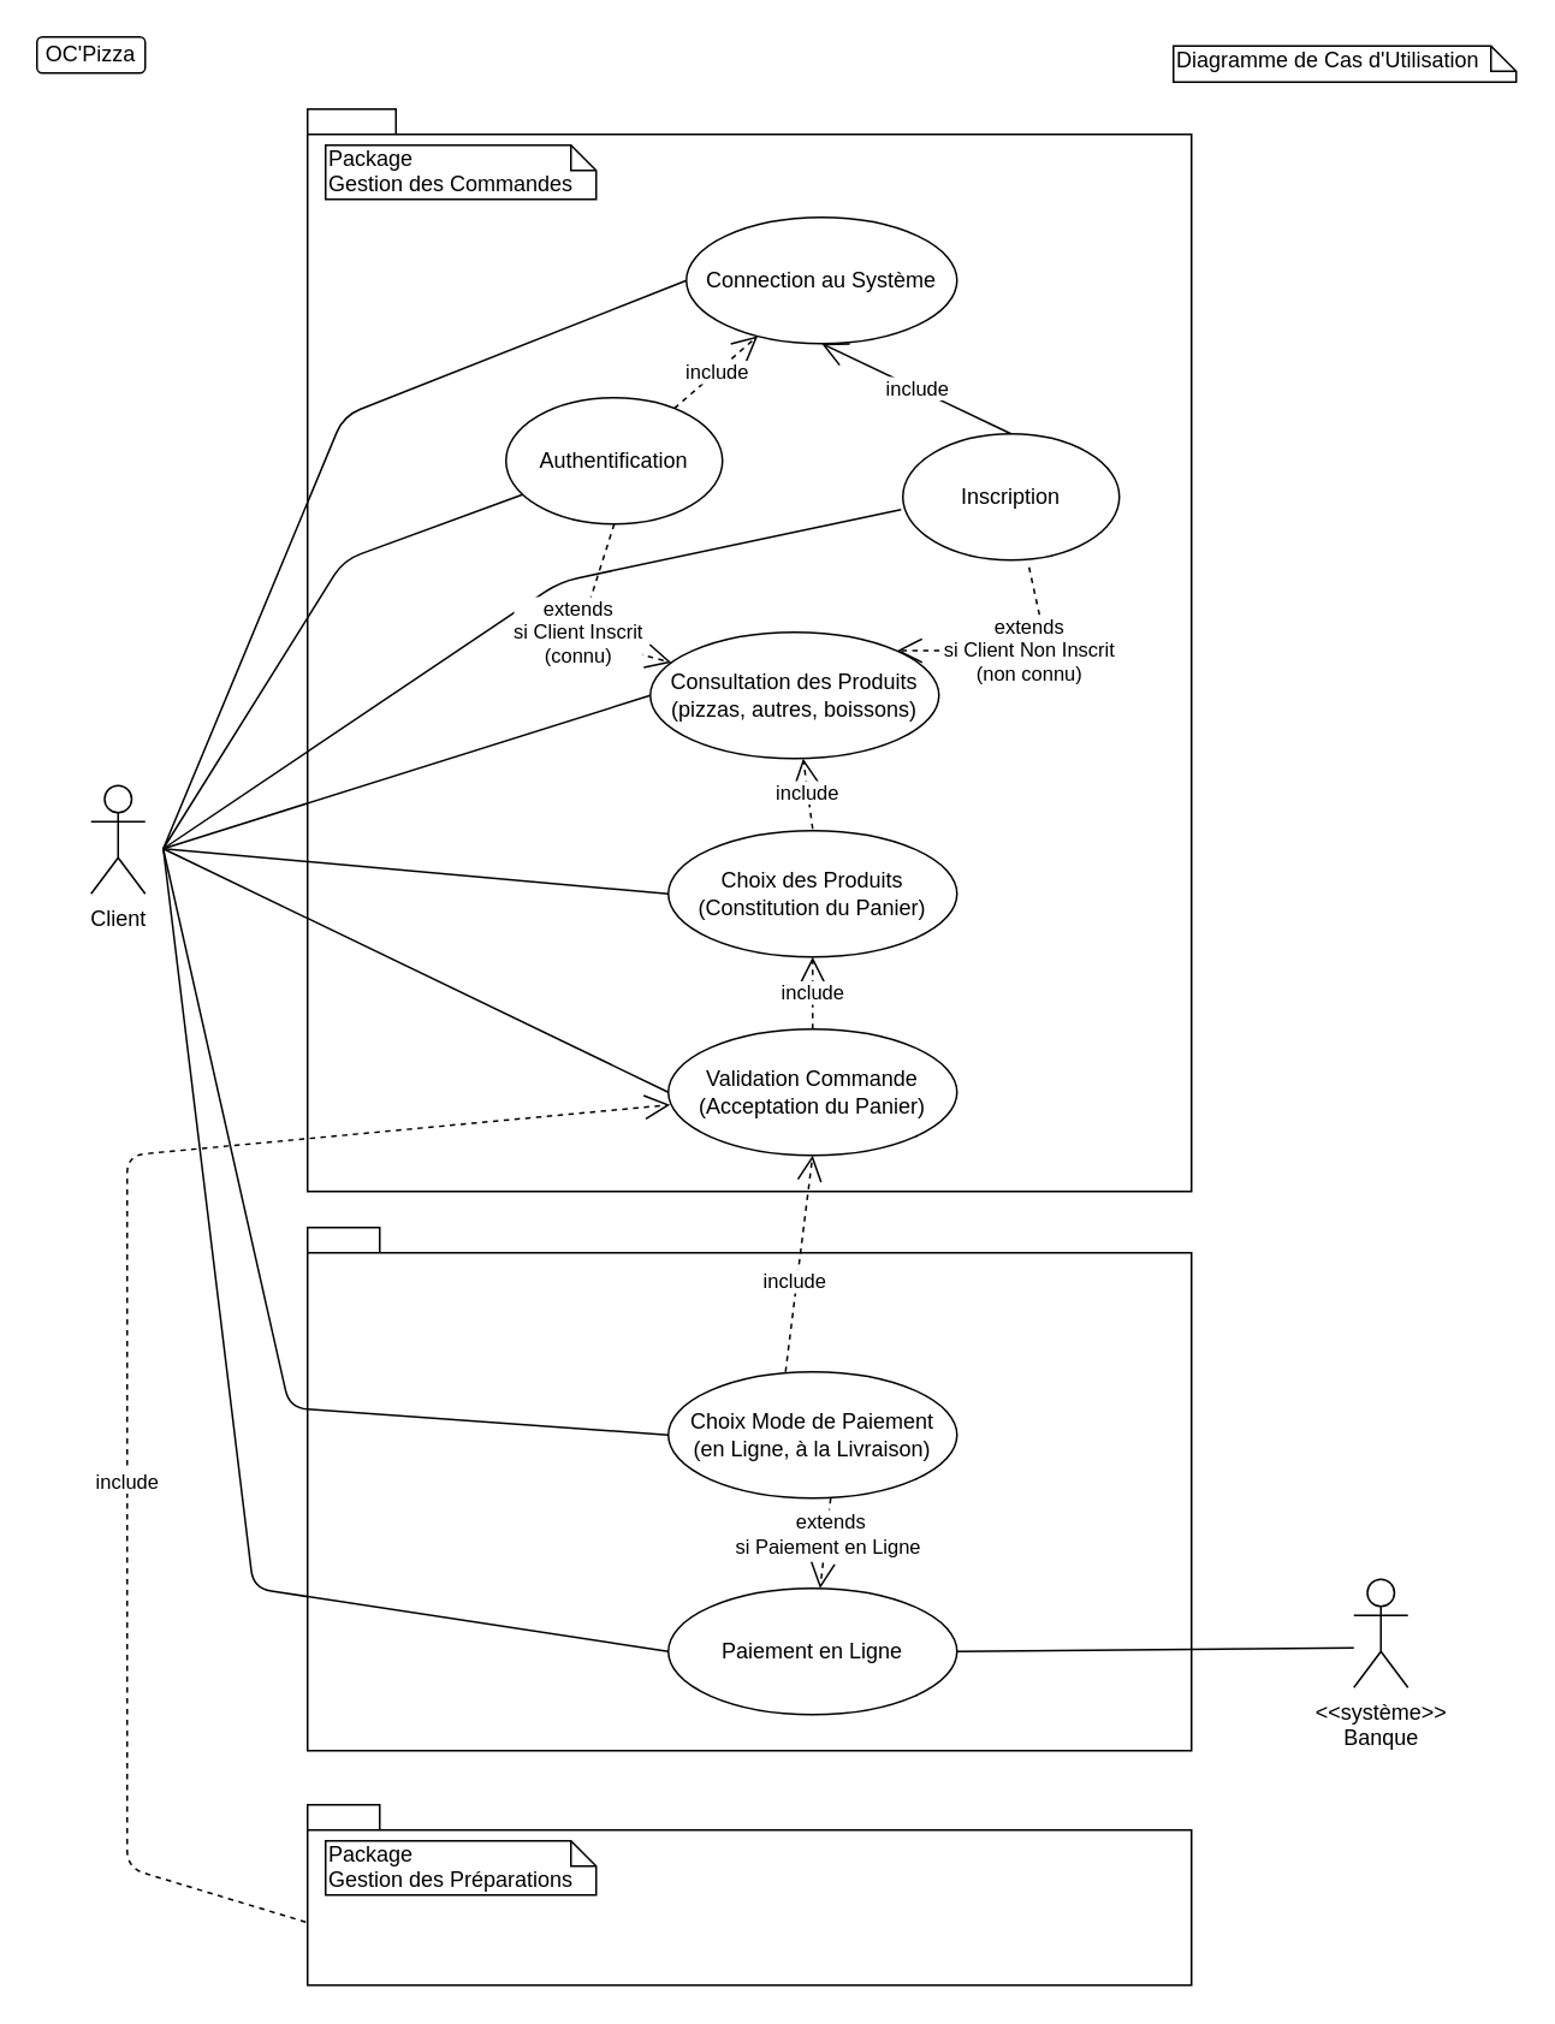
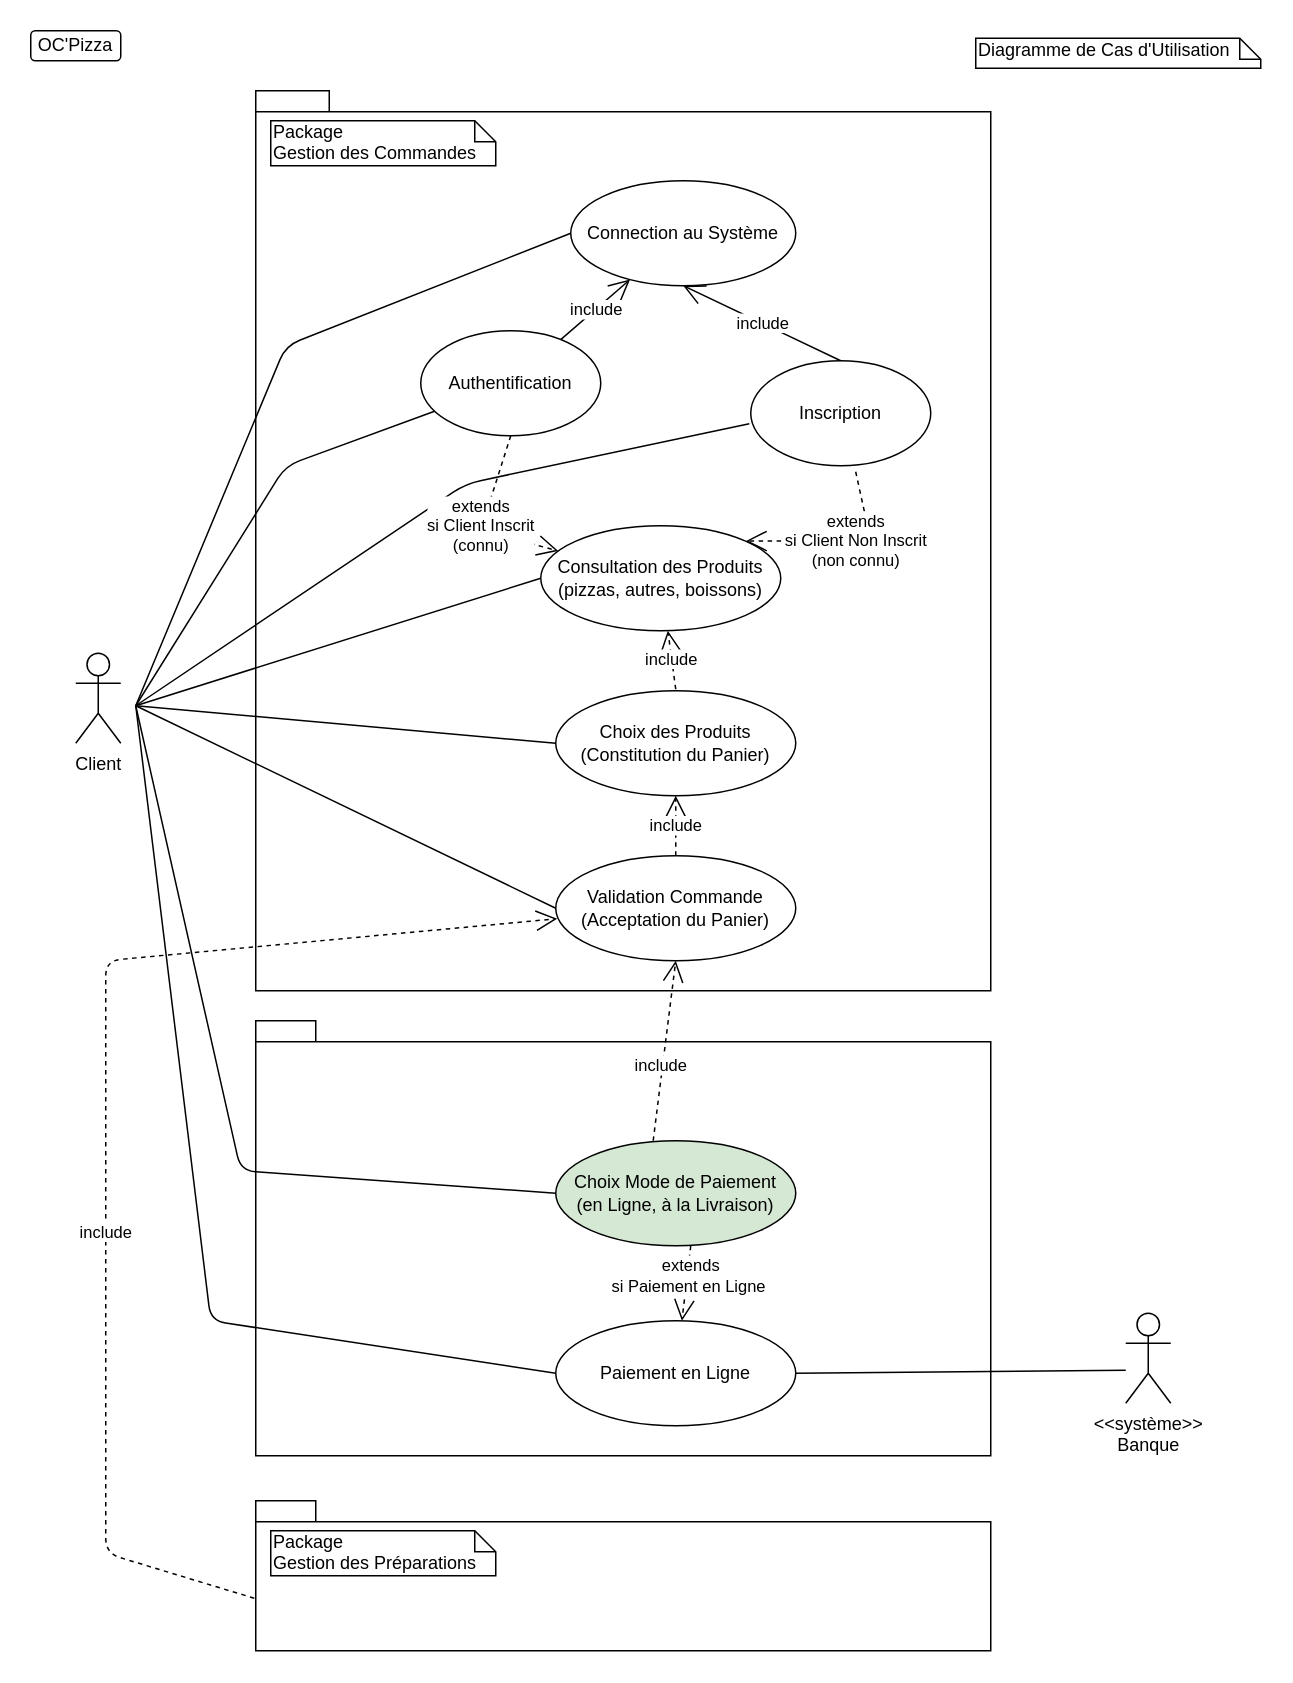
  <mxCell id="0" />
  <mxCell id="1" parent="0" />
  <mxCell id="2" value="" style="shape=folder;fontStyle=1;spacingTop=10;tabWidth=40;tabHeight=14;tabPosition=left;html=1;" vertex="1" parent="1"><mxGeometry x="170" y="680" width="490" height="290" as="geometry" /></mxCell>
  <mxCell id="3" value="" style="shape=folder;fontStyle=1;spacingTop=10;tabWidth=40;tabHeight=14;tabPosition=left;html=1;" vertex="1" parent="1"><mxGeometry x="170" y="1000" width="490" height="100" as="geometry" /></mxCell>
  <mxCell id="4" value="" style="shape=folder;fontStyle=1;spacingTop=10;tabWidth=40;tabHeight=14;tabPosition=left;html=1;" vertex="1" parent="1"><mxGeometry x="170" y="60" width="490" height="600" as="geometry" /></mxCell>
  <mxCell id="5" value="OC'Pizza" style="rounded=1;whiteSpace=wrap;html=1;" parent="1" vertex="1"><mxGeometry x="20" y="20" width="60" height="20" as="geometry" /></mxCell>
  <mxCell id="6" value="Diagramme de Cas d'Utilisation" style="shape=note;whiteSpace=wrap;html=1;size=14;verticalAlign=top;align=left;spacingTop=-6;" parent="1" vertex="1"><mxGeometry x="650" y="25" width="190" height="20" as="geometry" /></mxCell>
  <mxCell id="7" value="Client" style="shape=umlActor;verticalLabelPosition=bottom;labelBackgroundColor=#ffffff;verticalAlign=top;html=1;" parent="1" vertex="1"><mxGeometry x="50" y="435" width="30" height="60" as="geometry" /></mxCell>
  <mxCell id="8" value="Connection au Système" style="ellipse;whiteSpace=wrap;html=1;" vertex="1" parent="1"><mxGeometry x="380" y="120" width="150" height="70" as="geometry" /></mxCell>
  <mxCell id="9" value="Authentification" style="ellipse;whiteSpace=wrap;html=1;" vertex="1" parent="1"><mxGeometry x="280" y="220" width="120" height="70" as="geometry" /></mxCell>
  <mxCell id="10" value="Inscription" style="ellipse;whiteSpace=wrap;html=1;" vertex="1" parent="1"><mxGeometry x="500" y="240" width="120" height="70" as="geometry" /></mxCell>
  <mxCell id="11" value="Consultation des Produits&lt;br&gt;(pizzas, autres, boissons)" style="ellipse;whiteSpace=wrap;html=1;" vertex="1" parent="1"><mxGeometry x="360" y="350" width="160" height="70" as="geometry" /></mxCell>
  <mxCell id="12" value="Choix des Produits&lt;br&gt;(Constitution du Panier)" style="ellipse;whiteSpace=wrap;html=1;" vertex="1" parent="1"><mxGeometry x="370" y="460" width="160" height="70" as="geometry" /></mxCell>
  <mxCell id="13" value="Validation Commande&lt;br&gt;(Acceptation du Panier)" style="ellipse;whiteSpace=wrap;html=1;" vertex="1" parent="1"><mxGeometry x="370" y="570" width="160" height="70" as="geometry" /></mxCell>
  <mxCell id="14" value="Package&lt;br&gt;Gestion des Commandes" style="shape=note;whiteSpace=wrap;html=1;size=14;verticalAlign=top;align=left;spacingTop=-6;" vertex="1" parent="1"><mxGeometry x="180" y="80" width="150" height="30" as="geometry" /></mxCell>
  <mxCell id="15" value="" style="endArrow=none;html=1;entryX=0;entryY=0.5;entryDx=0;entryDy=0;" edge="1" parent="1" target="8"><mxGeometry width="50" height="50" relative="1" as="geometry"><mxPoint x="90" y="470" as="sourcePoint" /><mxPoint x="310" y="188.167" as="targetPoint" /><Array as="points"><mxPoint x="190" y="230" /></Array></mxGeometry></mxCell>
  <mxCell id="16" value="" style="endArrow=none;html=1;" edge="1" parent="1" target="9"><mxGeometry width="50" height="50" relative="1" as="geometry"><mxPoint x="90" y="470" as="sourcePoint" /><mxPoint x="390" y="165" as="targetPoint" /><Array as="points"><mxPoint x="190" y="310" /></Array></mxGeometry></mxCell>
  <mxCell id="17" value="" style="endArrow=none;html=1;entryX=-0.008;entryY=0.6;entryDx=0;entryDy=0;entryPerimeter=0;" edge="1" parent="1" target="10"><mxGeometry width="50" height="50" relative="1" as="geometry"><mxPoint x="90" y="470" as="sourcePoint" /><mxPoint x="500" y="321.5" as="targetPoint" /><Array as="points"><mxPoint x="310" y="322" /></Array></mxGeometry></mxCell>
  <mxCell id="18" value="" style="endArrow=none;html=1;entryX=0;entryY=0.5;entryDx=0;entryDy=0;" edge="1" parent="1" target="11"><mxGeometry width="50" height="50" relative="1" as="geometry"><mxPoint x="90" y="470" as="sourcePoint" /><mxPoint x="390" y="165" as="targetPoint" /></mxGeometry></mxCell>
  <mxCell id="19" value="" style="endArrow=none;html=1;entryX=0;entryY=0.5;entryDx=0;entryDy=0;" edge="1" parent="1" target="12"><mxGeometry width="50" height="50" relative="1" as="geometry"><mxPoint x="90" y="470" as="sourcePoint" /><mxPoint x="390" y="165" as="targetPoint" /></mxGeometry></mxCell>
  <mxCell id="20" value="" style="endArrow=none;html=1;entryX=0;entryY=0.5;entryDx=0;entryDy=0;" edge="1" parent="1" target="13"><mxGeometry width="50" height="50" relative="1" as="geometry"><mxPoint x="90" y="470" as="sourcePoint" /><mxPoint x="390" y="165" as="targetPoint" /></mxGeometry></mxCell>
  <mxCell id="21" value="Paiement en Ligne" style="ellipse;whiteSpace=wrap;html=1;" vertex="1" parent="1"><mxGeometry x="370" y="880" width="160" height="70" as="geometry" /></mxCell>
- <mxCell id="22" value="Choix Mode de Paiement&lt;br&gt;(en Ligne, à la Livraison)" style="ellipse;whiteSpace=wrap;html=1;" vertex="1" parent="1"><mxGeometry x="370" y="760" width="160" height="70" as="geometry" /></mxCell>
+ <mxCell id="22" value="Choix Mode de Paiement&lt;br&gt;(en Ligne, à la Livraison)" style="ellipse;whiteSpace=wrap;html=1;fillColor=#d5e8d4;" vertex="1" parent="1"><mxGeometry x="370" y="760" width="160" height="70" as="geometry" /></mxCell>
  <mxCell id="23" value="Package&lt;br&gt;Gestion des Préparations" style="shape=note;whiteSpace=wrap;html=1;size=14;verticalAlign=top;align=left;spacingTop=-6;" vertex="1" parent="1"><mxGeometry x="180" y="1020" width="150" height="30" as="geometry" /></mxCell>
  <mxCell id="24" value="" style="endArrow=none;html=1;entryX=0;entryY=0.5;entryDx=0;entryDy=0;" edge="1" parent="1" target="22"><mxGeometry width="50" height="50" relative="1" as="geometry"><mxPoint x="90" y="470" as="sourcePoint" /><mxPoint x="130" y="604" as="targetPoint" /><Array as="points"><mxPoint x="160" y="780" /></Array></mxGeometry></mxCell>
  <mxCell id="25" value="" style="endArrow=none;html=1;entryX=0;entryY=0.5;entryDx=0;entryDy=0;" edge="1" parent="1" target="21"><mxGeometry width="50" height="50" relative="1" as="geometry"><mxPoint x="90" y="470" as="sourcePoint" /><mxPoint x="370" y="905" as="targetPoint" /><Array as="points"><mxPoint x="140" y="880" /></Array></mxGeometry></mxCell>
  <mxCell id="26" value="&amp;lt;&amp;lt;système&amp;gt;&amp;gt;&lt;br&gt;Banque" style="shape=umlActor;verticalLabelPosition=bottom;labelBackgroundColor=#ffffff;verticalAlign=top;html=1;" vertex="1" parent="1"><mxGeometry x="750" y="875" width="30" height="60" as="geometry" /></mxCell>
  <mxCell id="27" value="" style="endArrow=none;html=1;exitX=1;exitY=0.5;exitDx=0;exitDy=0;" edge="1" parent="1" source="21"><mxGeometry width="50" height="50" relative="1" as="geometry"><mxPoint x="610" y="963" as="sourcePoint" /><mxPoint x="750" y="913" as="targetPoint" /></mxGeometry></mxCell>
  <mxCell id="28" value="include" style="endArrow=open;endSize=12;dashed=1;html=1;entryX=0.006;entryY=0.6;entryDx=0;entryDy=0;entryPerimeter=0;exitX=-0.002;exitY=0.65;exitDx=0;exitDy=0;exitPerimeter=0;" edge="1" parent="1" source="3" target="13"><mxGeometry x="-0.208" width="160" relative="1" as="geometry"><mxPoint x="170" y="1055" as="sourcePoint" /><mxPoint x="60" y="605" as="targetPoint" /><Array as="points"><mxPoint x="70" y="1035" /><mxPoint x="70" y="640" /></Array><mxPoint as="offset" /></mxGeometry></mxCell>
- <mxCell id="29" value="include" style="endArrow=open;endSize=12;dashed=1;html=1;" edge="1" parent="1" source="9" target="8"><mxGeometry width="160" relative="1" as="geometry"><mxPoint x="375" y="219.5" as="sourcePoint" /><mxPoint x="535" y="219.5" as="targetPoint" /></mxGeometry></mxCell>
+ <mxCell id="29" value="include" style="endArrow=open;endSize=12;dashed=0;html=1;" edge="1" parent="1" source="9" target="8"><mxGeometry width="160" relative="1" as="geometry"><mxPoint x="375" y="219.5" as="sourcePoint" /><mxPoint x="535" y="219.5" as="targetPoint" /></mxGeometry></mxCell>
  <mxCell id="30" value="include" style="endArrow=open;endSize=12;dashed=0;html=1;exitX=0.5;exitY=0;exitDx=0;exitDy=0;entryX=0.5;entryY=1;entryDx=0;entryDy=0;" edge="1" parent="1" source="10" target="8"><mxGeometry width="160" relative="1" as="geometry"><mxPoint x="383.324" y="235.894" as="sourcePoint" /><mxPoint x="429.535" y="195.84" as="targetPoint" /></mxGeometry></mxCell>
  <mxCell id="31" value="include" style="endArrow=open;endSize=12;dashed=1;html=1;exitX=0.5;exitY=0;exitDx=0;exitDy=0;" edge="1" parent="1" target="11"><mxGeometry width="160" relative="1" as="geometry"><mxPoint x="450" y="459" as="sourcePoint" /><mxPoint x="447" y="430" as="targetPoint" /></mxGeometry></mxCell>
  <mxCell id="32" value="include" style="endArrow=open;endSize=12;dashed=1;html=1;exitX=0.5;exitY=0;exitDx=0;exitDy=0;entryX=0.5;entryY=1;entryDx=0;entryDy=0;" edge="1" parent="1" source="13" target="12"><mxGeometry width="160" relative="1" as="geometry"><mxPoint x="460" y="469" as="sourcePoint" /><mxPoint x="454.721" y="429.939" as="targetPoint" /><Array as="points" /><mxPoint as="offset" /></mxGeometry></mxCell>
  <mxCell id="33" value="include" style="endArrow=open;endSize=12;dashed=1;html=1;exitX=0.406;exitY=0;exitDx=0;exitDy=0;exitPerimeter=0;entryX=0.5;entryY=1;entryDx=0;entryDy=0;" edge="1" parent="1" source="22" target="13"><mxGeometry x="-0.169" y="1" width="160" relative="1" as="geometry"><mxPoint x="430" y="750" as="sourcePoint" /><mxPoint x="590" y="750" as="targetPoint" /><mxPoint as="offset" /></mxGeometry></mxCell>
  <mxCell id="34" value="extends&lt;br&gt;si Client Inscrit&lt;br&gt;(connu)" style="endArrow=open;endSize=12;dashed=1;html=1;exitX=0.5;exitY=1;exitDx=0;exitDy=0;" edge="1" parent="1" source="9" target="11"><mxGeometry x="0.058" y="-1" width="160" relative="1" as="geometry"><mxPoint x="350" y="339.5" as="sourcePoint" /><mxPoint x="510" y="339.5" as="targetPoint" /><Array as="points"><mxPoint x="320" y="353" /></Array><mxPoint as="offset" /></mxGeometry></mxCell>
  <mxCell id="35" value="extends&lt;br&gt;si Client Non Inscrit&lt;br&gt;(non connu)" style="endArrow=open;endSize=12;dashed=1;html=1;entryX=1;entryY=0;entryDx=0;entryDy=0;exitX=0.583;exitY=1.057;exitDx=0;exitDy=0;exitPerimeter=0;" edge="1" parent="1" source="10" target="11"><mxGeometry x="-0.307" y="-10" width="160" relative="1" as="geometry"><mxPoint x="620" y="339.5" as="sourcePoint" /><mxPoint x="460" y="339.5" as="targetPoint" /><Array as="points"><mxPoint x="580" y="360" /></Array><mxPoint as="offset" /></mxGeometry></mxCell>
  <mxCell id="36" value="extends&lt;br&gt;si Paiement en Ligne&amp;nbsp;" style="endArrow=open;endSize=12;dashed=1;html=1;" edge="1" parent="1" target="21"><mxGeometry x="-0.212" y="2" width="160" relative="1" as="geometry"><mxPoint x="460" y="830" as="sourcePoint" /><mxPoint x="400" y="849.5" as="targetPoint" /><Array as="points"><mxPoint x="460" y="830" /></Array><mxPoint as="offset" /></mxGeometry></mxCell>
